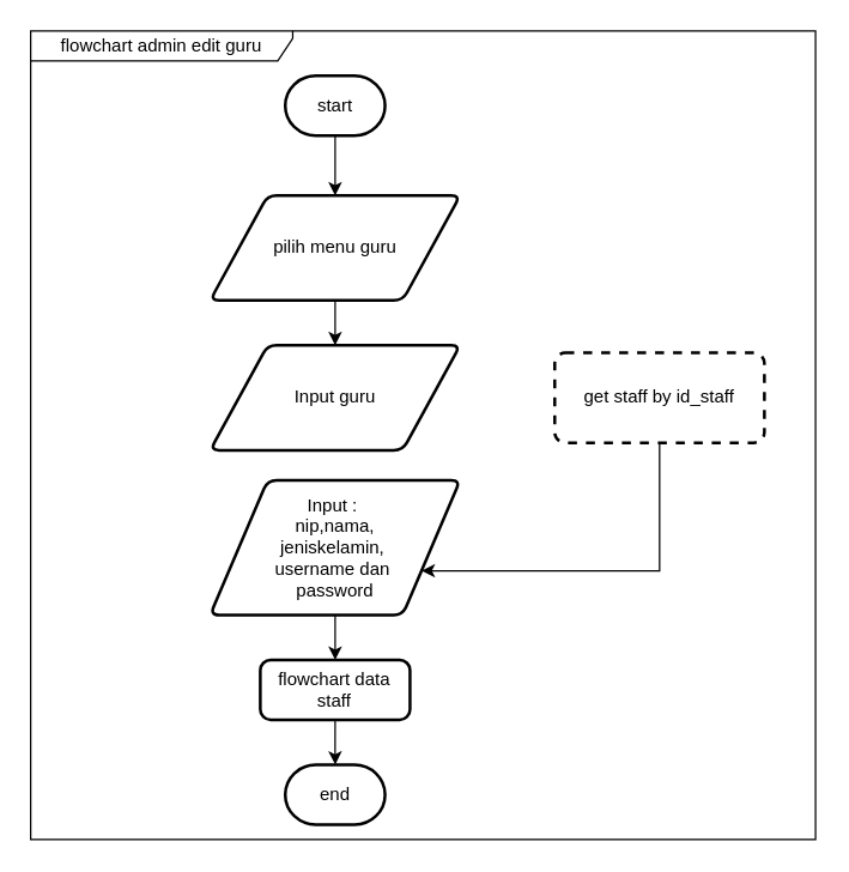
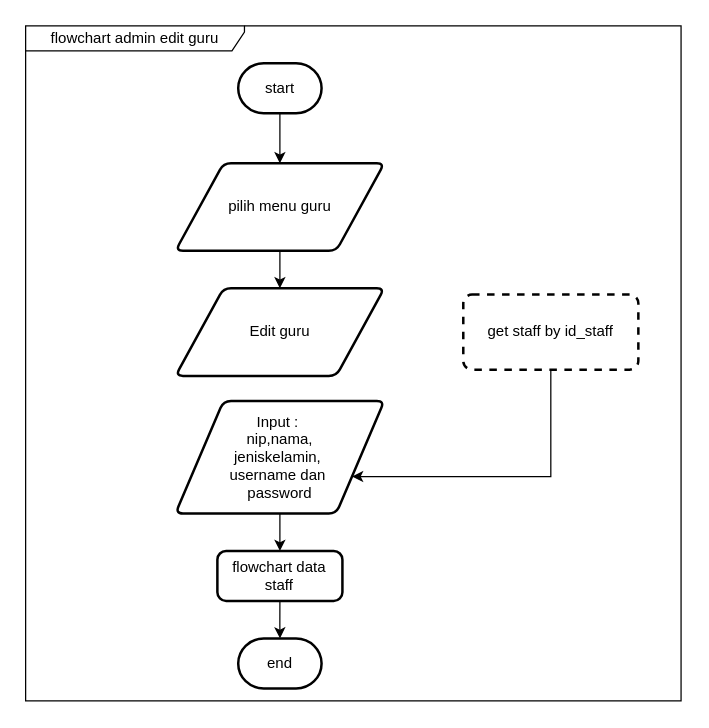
  <mxCell id="0" />
  <mxCell id="1" parent="0" />
  <mxCell id="2" style="edgeStyle=orthogonalEdgeStyle;rounded=0;orthogonalLoop=1;jettySize=auto;html=1;exitX=0.5;exitY=1;exitDx=0;exitDy=0;exitPerimeter=0;" parent="1" source="3" target="5" edge="1"><mxGeometry relative="1" as="geometry" /></mxCell>
  <mxCell id="3" value="start" style="strokeWidth=2;html=1;shape=mxgraph.flowchart.terminator;whiteSpace=wrap;fillColor=#FFFFFF;" parent="1" vertex="1"><mxGeometry x="190" y="50" width="66.67" height="40" as="geometry" /></mxCell>
  <mxCell id="4" style="edgeStyle=orthogonalEdgeStyle;rounded=0;orthogonalLoop=1;jettySize=auto;html=1;exitX=0.5;exitY=1;exitDx=0;exitDy=0;entryX=0.5;entryY=0;entryDx=0;entryDy=0;" parent="1" source="5" target="8" edge="1"><mxGeometry relative="1" as="geometry" /></mxCell>
  <mxCell id="5" value="pilih menu guru" style="shape=parallelogram;html=1;strokeWidth=2;perimeter=parallelogramPerimeter;whiteSpace=wrap;rounded=1;arcSize=12;size=0.23;fillColor=#FFFFFF;" parent="1" vertex="1"><mxGeometry x="139.84" y="130" width="167" height="70" as="geometry" /></mxCell>
  <mxCell id="6" value="end" style="strokeWidth=2;html=1;shape=mxgraph.flowchart.terminator;whiteSpace=wrap;fillColor=#FFFFFF;" parent="1" vertex="1"><mxGeometry x="190" y="510" width="66.67" height="40" as="geometry" /></mxCell>
  <mxCell id="7" value="flowchart admin edit guru" style="shape=umlFrame;whiteSpace=wrap;html=1;fillColor=#FFFFFF;width=175;height=20;" parent="1" vertex="1"><mxGeometry x="20" y="20" width="524.16" height="540" as="geometry" /></mxCell>
- <mxCell id="8" value="Input guru" style="shape=parallelogram;html=1;strokeWidth=2;perimeter=parallelogramPerimeter;whiteSpace=wrap;rounded=1;arcSize=12;size=0.23;fillColor=#FFFFFF;" parent="1" vertex="1"><mxGeometry x="139.84" y="230" width="167" height="70" as="geometry" /></mxCell>
+ <mxCell id="8" value="Edit guru" style="shape=parallelogram;html=1;strokeWidth=2;perimeter=parallelogramPerimeter;whiteSpace=wrap;rounded=1;arcSize=12;size=0.23;fillColor=#FFFFFF;" parent="1" vertex="1"><mxGeometry x="139.84" y="230" width="167" height="70" as="geometry" /></mxCell>
  <mxCell id="9" style="edgeStyle=orthogonalEdgeStyle;rounded=0;orthogonalLoop=1;jettySize=auto;html=1;exitX=0.5;exitY=1;exitDx=0;exitDy=0;entryX=0.5;entryY=0;entryDx=0;entryDy=0;" parent="1" source="10" target="12" edge="1"><mxGeometry relative="1" as="geometry" /></mxCell>
  <mxCell id="10" value="Input :&amp;nbsp;&lt;br&gt;nip,nama,&lt;br&gt;jeniskelamin,&amp;nbsp;&lt;br&gt;username dan&amp;nbsp;&lt;br&gt;password" style="shape=parallelogram;html=1;strokeWidth=2;perimeter=parallelogramPerimeter;whiteSpace=wrap;rounded=1;arcSize=12;size=0.23;fillColor=#FFFFFF;" parent="1" vertex="1"><mxGeometry x="139.84" y="320" width="167" height="90" as="geometry" /></mxCell>
  <mxCell id="11" style="edgeStyle=orthogonalEdgeStyle;rounded=0;orthogonalLoop=1;jettySize=auto;html=1;exitX=0.5;exitY=1;exitDx=0;exitDy=0;" parent="1" source="12" target="6" edge="1"><mxGeometry relative="1" as="geometry" /></mxCell>
  <mxCell id="12" value="flowchart data staff" style="rounded=1;whiteSpace=wrap;html=1;absoluteArcSize=1;arcSize=14;strokeWidth=2;fillColor=#FFFFFF;" parent="1" vertex="1"><mxGeometry x="173.34" y="440" width="100" height="40" as="geometry" /></mxCell>
  <mxCell id="13" style="edgeStyle=orthogonalEdgeStyle;rounded=0;orthogonalLoop=1;jettySize=auto;html=1;exitX=0.5;exitY=1;exitDx=0;exitDy=0;entryX=1;entryY=0.75;entryDx=0;entryDy=0;" parent="1" source="14" target="10" edge="1"><mxGeometry relative="1" as="geometry"><Array as="points"><mxPoint x="440" y="381" /></Array></mxGeometry></mxCell>
  <mxCell id="14" value="get staff by id_staff" style="rounded=1;whiteSpace=wrap;html=1;absoluteArcSize=1;arcSize=14;strokeWidth=2;fillColor=#FFFFFF;dashed=1;" parent="1" vertex="1"><mxGeometry x="370" y="235" width="140" height="60" as="geometry" /></mxCell>
